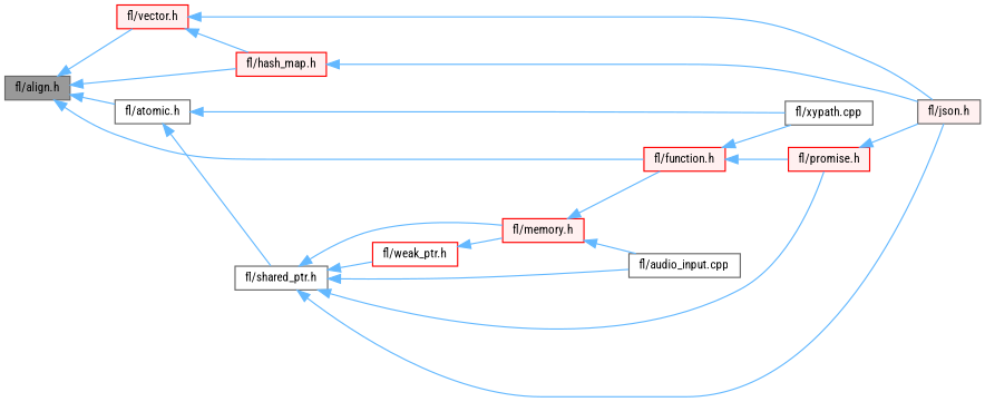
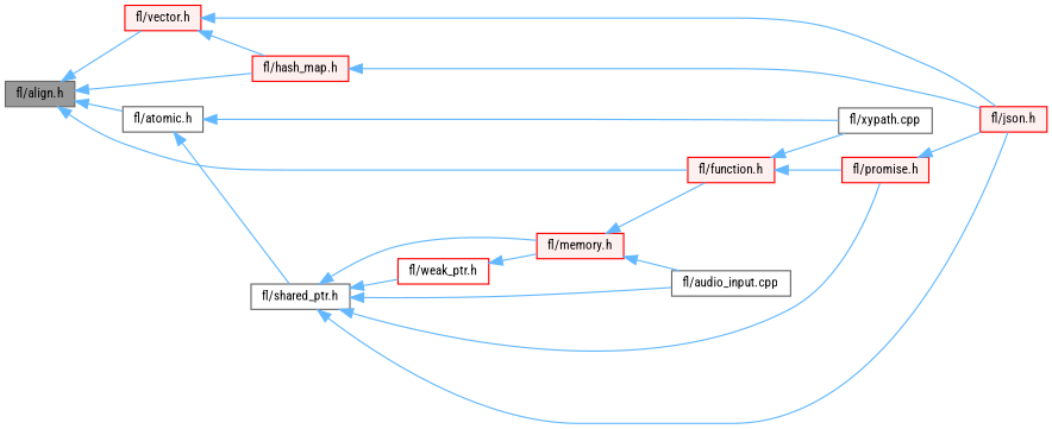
  digraph {
    fontname="Roboto Condensed"
    rankdir=LR
    node [color=red fillcolor="#FFF0F0" fontname="Roboto Condensed" fontsize=10 shape=box style=filled]
    edge [color=steelblue1 dir=back fontname="Roboto Condensed" fontsize=10 labelfontname=Helvetica labelfontsize=10 style=solid]
    n1 [color=gray40 fillcolor=grey60 fontcolor=black height=0.2 label="fl/align.h" width=0.4]
    n2 [color=grey40 fillcolor=white height=0.2 label="fl/atomic.h" width=0.4]
    n3 [height=0.2 label="fl/function.h" width=0.4]
    n4 [height=0.2 label="fl/hash_map.h" width=0.4]
    n5 [height=0.2 label="fl/vector.h" width=0.4]
    n6 [color=grey40 fillcolor=white height=0.2 label="fl/shared_ptr.h" width=0.4]
    n7 [color=grey40 fillcolor=white height=0.2 label="fl/xypath.cpp" width=0.4]
    n8 [height=0.2 label="fl/promise.h" width=0.4]
-   n9 [color=grey40 height=0.2 label="fl/json.h" width=0.4]
+   n9 [height=0.2 label="fl/json.h" width=0.4]
    n10 [color=grey40 fillcolor=white height=0.2 label="fl/audio_input.cpp" width=0.4]
    n11 [height=0.2 label="fl/memory.h" width=0.4]
    n12 [fillcolor=white height=0.2 label="fl/weak_ptr.h" width=0.4]
    n1 -> n2
    n1 -> n3
    n1 -> n4
    n1 -> n5
    n2 -> n6
    n2 -> n7
    n3 -> n7
    n3 -> n8
    n4 -> n9
    n5 -> n4
    n5 -> n9
    n6 -> n8
    n6 -> n9
    n6 -> n10
    n6 -> n11
    n6 -> n12
    n8 -> n9
    n11 -> n3
    n11 -> n10
    n12 -> n11
  }
